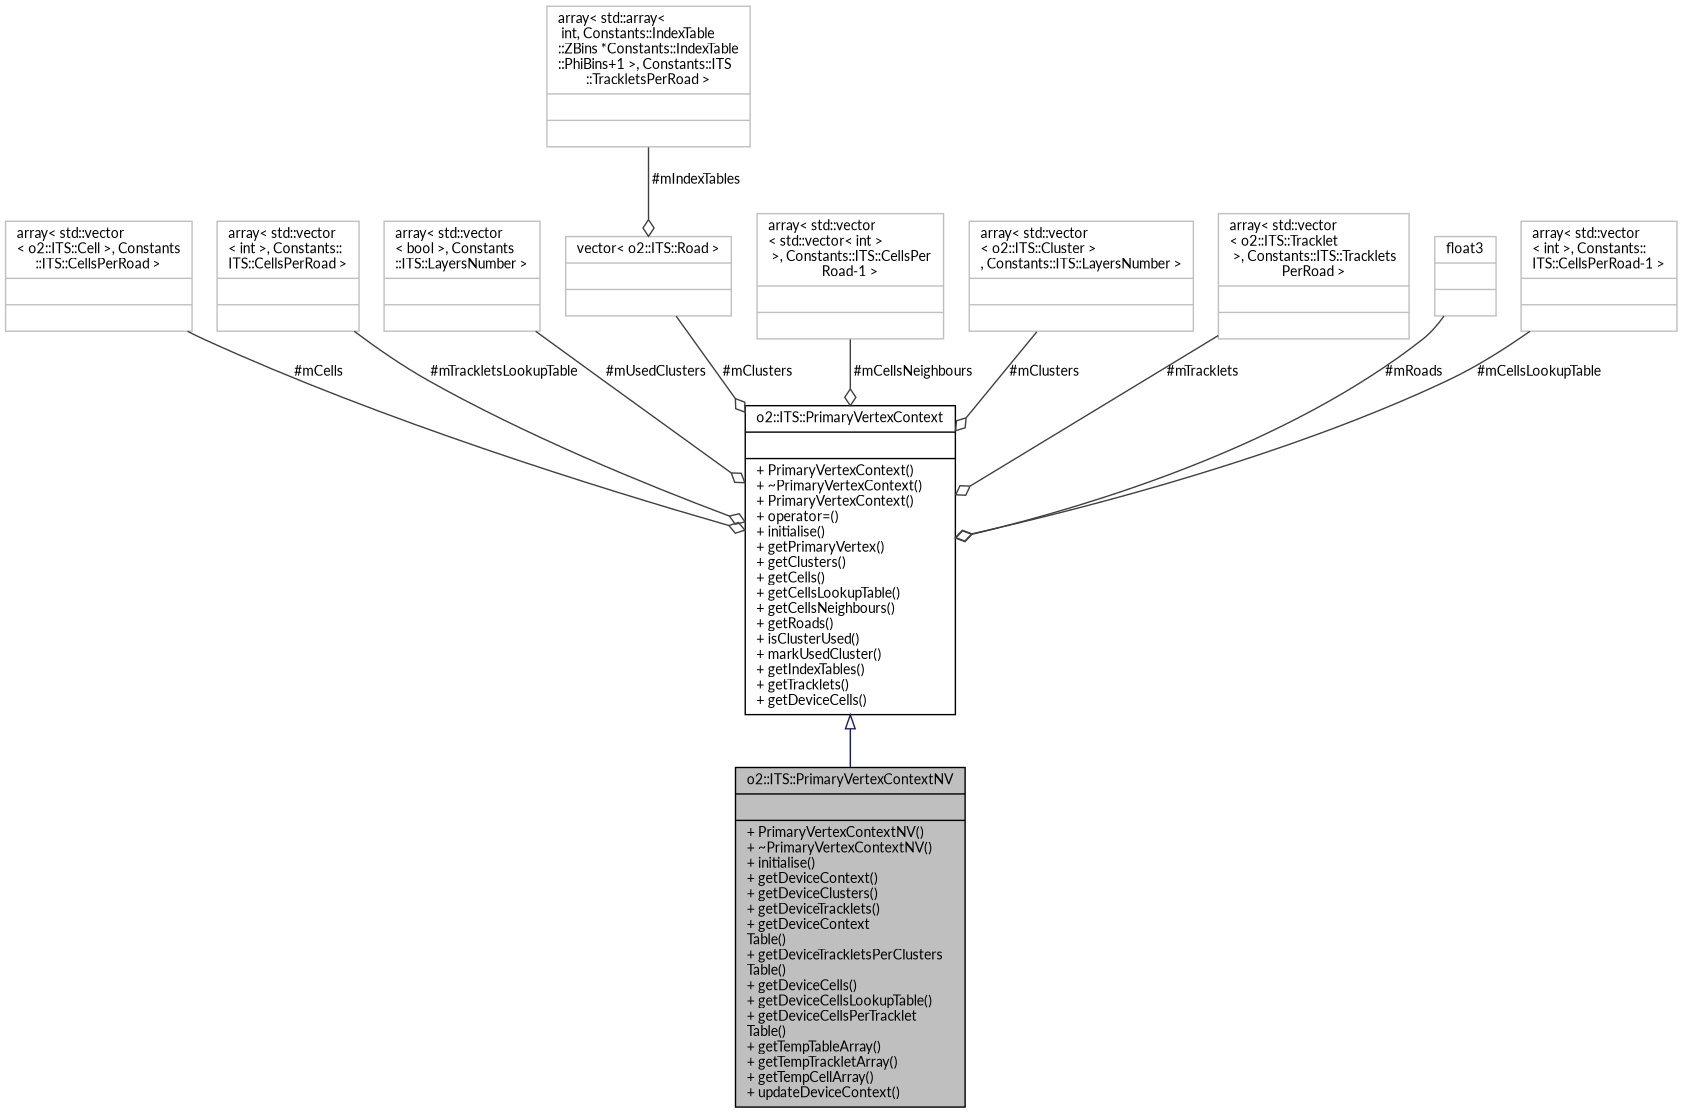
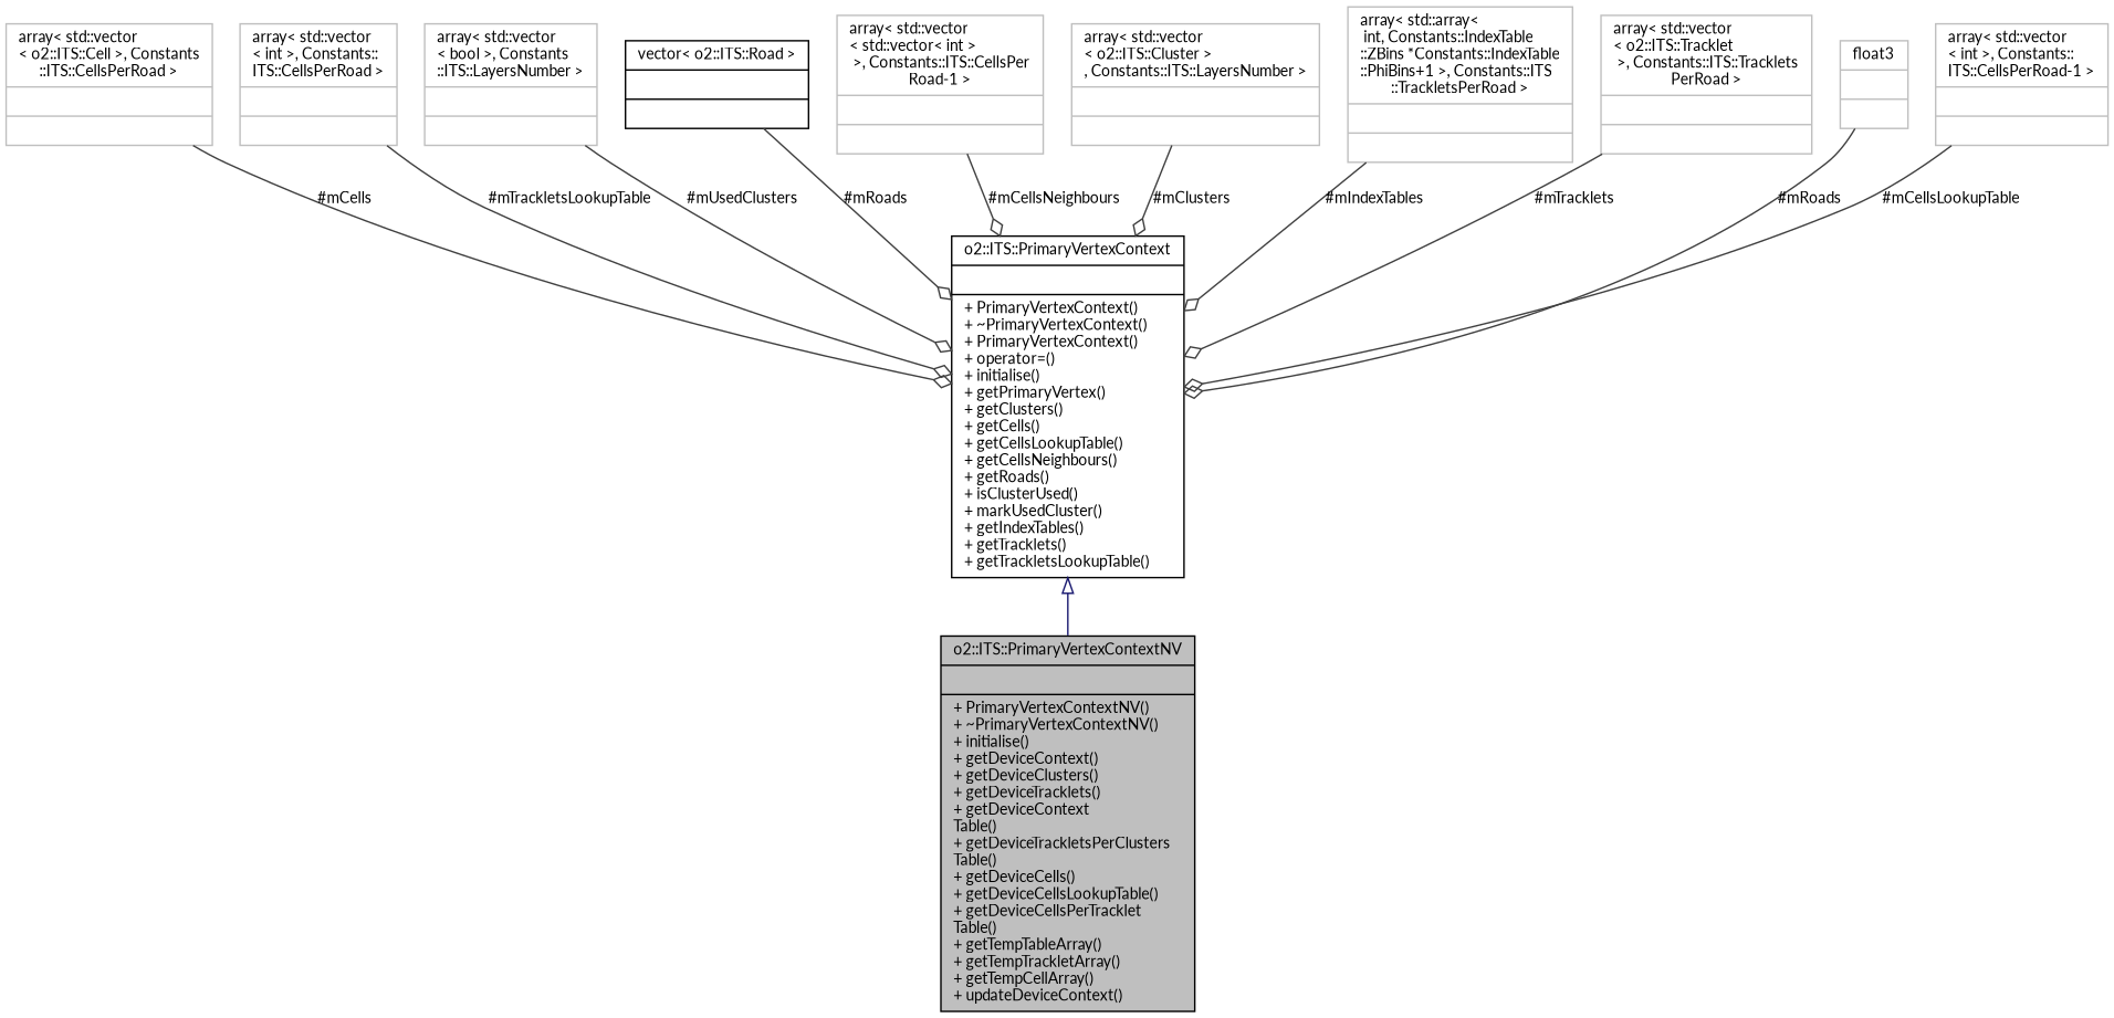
  digraph {
    fontname=Lato
    node [color=grey75 fontname=Lato fontsize=10 shape=record]
    edge [color=grey25 fontname=Lato fontsize=10 labelfontname=Helvetica labelfontsize=10 style=solid arrowhead=odiamond]
    n1 [color=black fillcolor=grey75 fontcolor=black height=0.2 label="{o2::ITS::PrimaryVertexContextNV\n||+ PrimaryVertexContextNV()\l+ ~PrimaryVertexContextNV()\l+ initialise()\l+ getDeviceContext()\l+ getDeviceClusters()\l+ getDeviceTracklets()\l+ getDeviceContext\lTable()\l+ getDeviceTrackletsPerClusters\lTable()\l+ getDeviceCells()\l+ getDeviceCellsLookupTable()\l+ getDeviceCellsPerTracklet\lTable()\l+ getTempTableArray()\l+ getTempTrackletArray()\l+ getTempCellArray()\l+ updateDeviceContext()\l}" style=filled width=0.4]
-   n2 [color=black height=0.2 label="{o2::ITS::PrimaryVertexContext\n||+ PrimaryVertexContext()\l+ ~PrimaryVertexContext()\l+ PrimaryVertexContext()\l+ operator=()\l+ initialise()\l+ getPrimaryVertex()\l+ getClusters()\l+ getCells()\l+ getCellsLookupTable()\l+ getCellsNeighbours()\l+ getRoads()\l+ isClusterUsed()\l+ markUsedCluster()\l+ getIndexTables()\l+ getTracklets()\l+ getDeviceCells()\l}" width=0.4]
+   n2 [color=black height=0.2 label="{o2::ITS::PrimaryVertexContext\n||+ PrimaryVertexContext()\l+ ~PrimaryVertexContext()\l+ PrimaryVertexContext()\l+ operator=()\l+ initialise()\l+ getPrimaryVertex()\l+ getClusters()\l+ getCells()\l+ getCellsLookupTable()\l+ getCellsNeighbours()\l+ getRoads()\l+ isClusterUsed()\l+ markUsedCluster()\l+ getIndexTables()\l+ getTracklets()\l+ getTrackletsLookupTable()\l}" width=0.4]
    n3 [height=0.2 label="{array\< std::vector\l\< o2::ITS::Cell \>, Constants\l::ITS::CellsPerRoad \>\n||}" width=0.4]
    n4 [height=0.2 label="{array\< std::vector\l\< int \>, Constants::\lITS::CellsPerRoad \>\n||}" width=0.4]
    n5 [height=0.2 label="{array\< std::vector\l\< bool \>, Constants\l::ITS::LayersNumber \>\n||}" width=0.4]
-   n6 [height=0.2 label="{vector\< o2::ITS::Road \>\n||}" width=0.4]
+   n6 [color=black height=0.2 label="{vector\< o2::ITS::Road \>\n||}" width=0.4]
    n7 [height=0.2 label="{array\< std::vector\l\< std::vector\< int \>\l \>, Constants::ITS::CellsPer\lRoad-1 \>\n||}" width=0.4]
    n8 [height=0.2 label="{array\< std::vector\l\< o2::ITS::Cluster \>\l, Constants::ITS::LayersNumber \>\n||}" width=0.4]
    n9 [height=0.2 label="{array\< std::array\<\l int, Constants::IndexTable\l::ZBins *Constants::IndexTable\l::PhiBins+1 \>, Constants::ITS\l::TrackletsPerRoad \>\n||}" width=0.4]
    n10 [height=0.2 label="{array\< std::vector\l\< o2::ITS::Tracklet\l \>, Constants::ITS::Tracklets\lPerRoad \>\n||}" width=0.4]
    n11 [height=0.2 label="{float3\n||}" width=0.4]
    n12 [height=0.2 label="{array\< std::vector\l\< int \>, Constants::\lITS::CellsPerRoad-1 \>\n||}" width=0.4]
    n2 -> n1 [arrowtail=onormal color=midnightblue dir=back arrowhead=""]
    n3 -> n2 [label=" #mCells"]
    n4 -> n2 [label=" #mTrackletsLookupTable"]
    n5 -> n2 [label=" #mUsedClusters"]
-   n6 -> n2 [label=" #mClusters"]
+   n6 -> n2 [label=" #mRoads"]
    n7 -> n2 [label=" #mCellsNeighbours"]
    n8 -> n2 [label=" #mClusters"]
-   n9 -> n6 [label=" #mIndexTables"]
+   n9 -> n2 [label=" #mIndexTables"]
    n10 -> n2 [label=" #mTracklets"]
    n11 -> n2 [label=" #mRoads"]
    n12 -> n2 [label=" #mCellsLookupTable"]
  }
